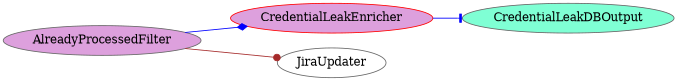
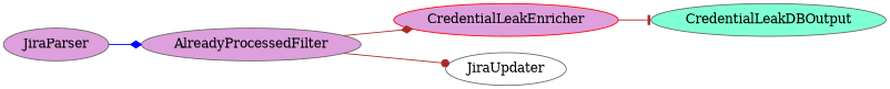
  digraph {
    rankdir=LR
    node [color=gray40 fillcolor=plum style=filled]
    edge [arrowhead=diamond color=blue]
+   JiraParser
    AlreadyProcessedFilter
    CredentialLeakEnricher [color=red]
    JiraUpdater [fillcolor=white]
    CredentialLeakDBOutput [fillcolor=aquamarine]
-   AlreadyProcessedFilter -> CredentialLeakEnricher
+   JiraParser -> AlreadyProcessedFilter
+   AlreadyProcessedFilter -> CredentialLeakEnricher [color=brown]
    AlreadyProcessedFilter -> JiraUpdater [arrowhead=dot color=brown]
-   CredentialLeakEnricher -> CredentialLeakDBOutput [arrowhead=tee]
+   CredentialLeakEnricher -> CredentialLeakDBOutput [arrowhead=tee color=brown]
  }
